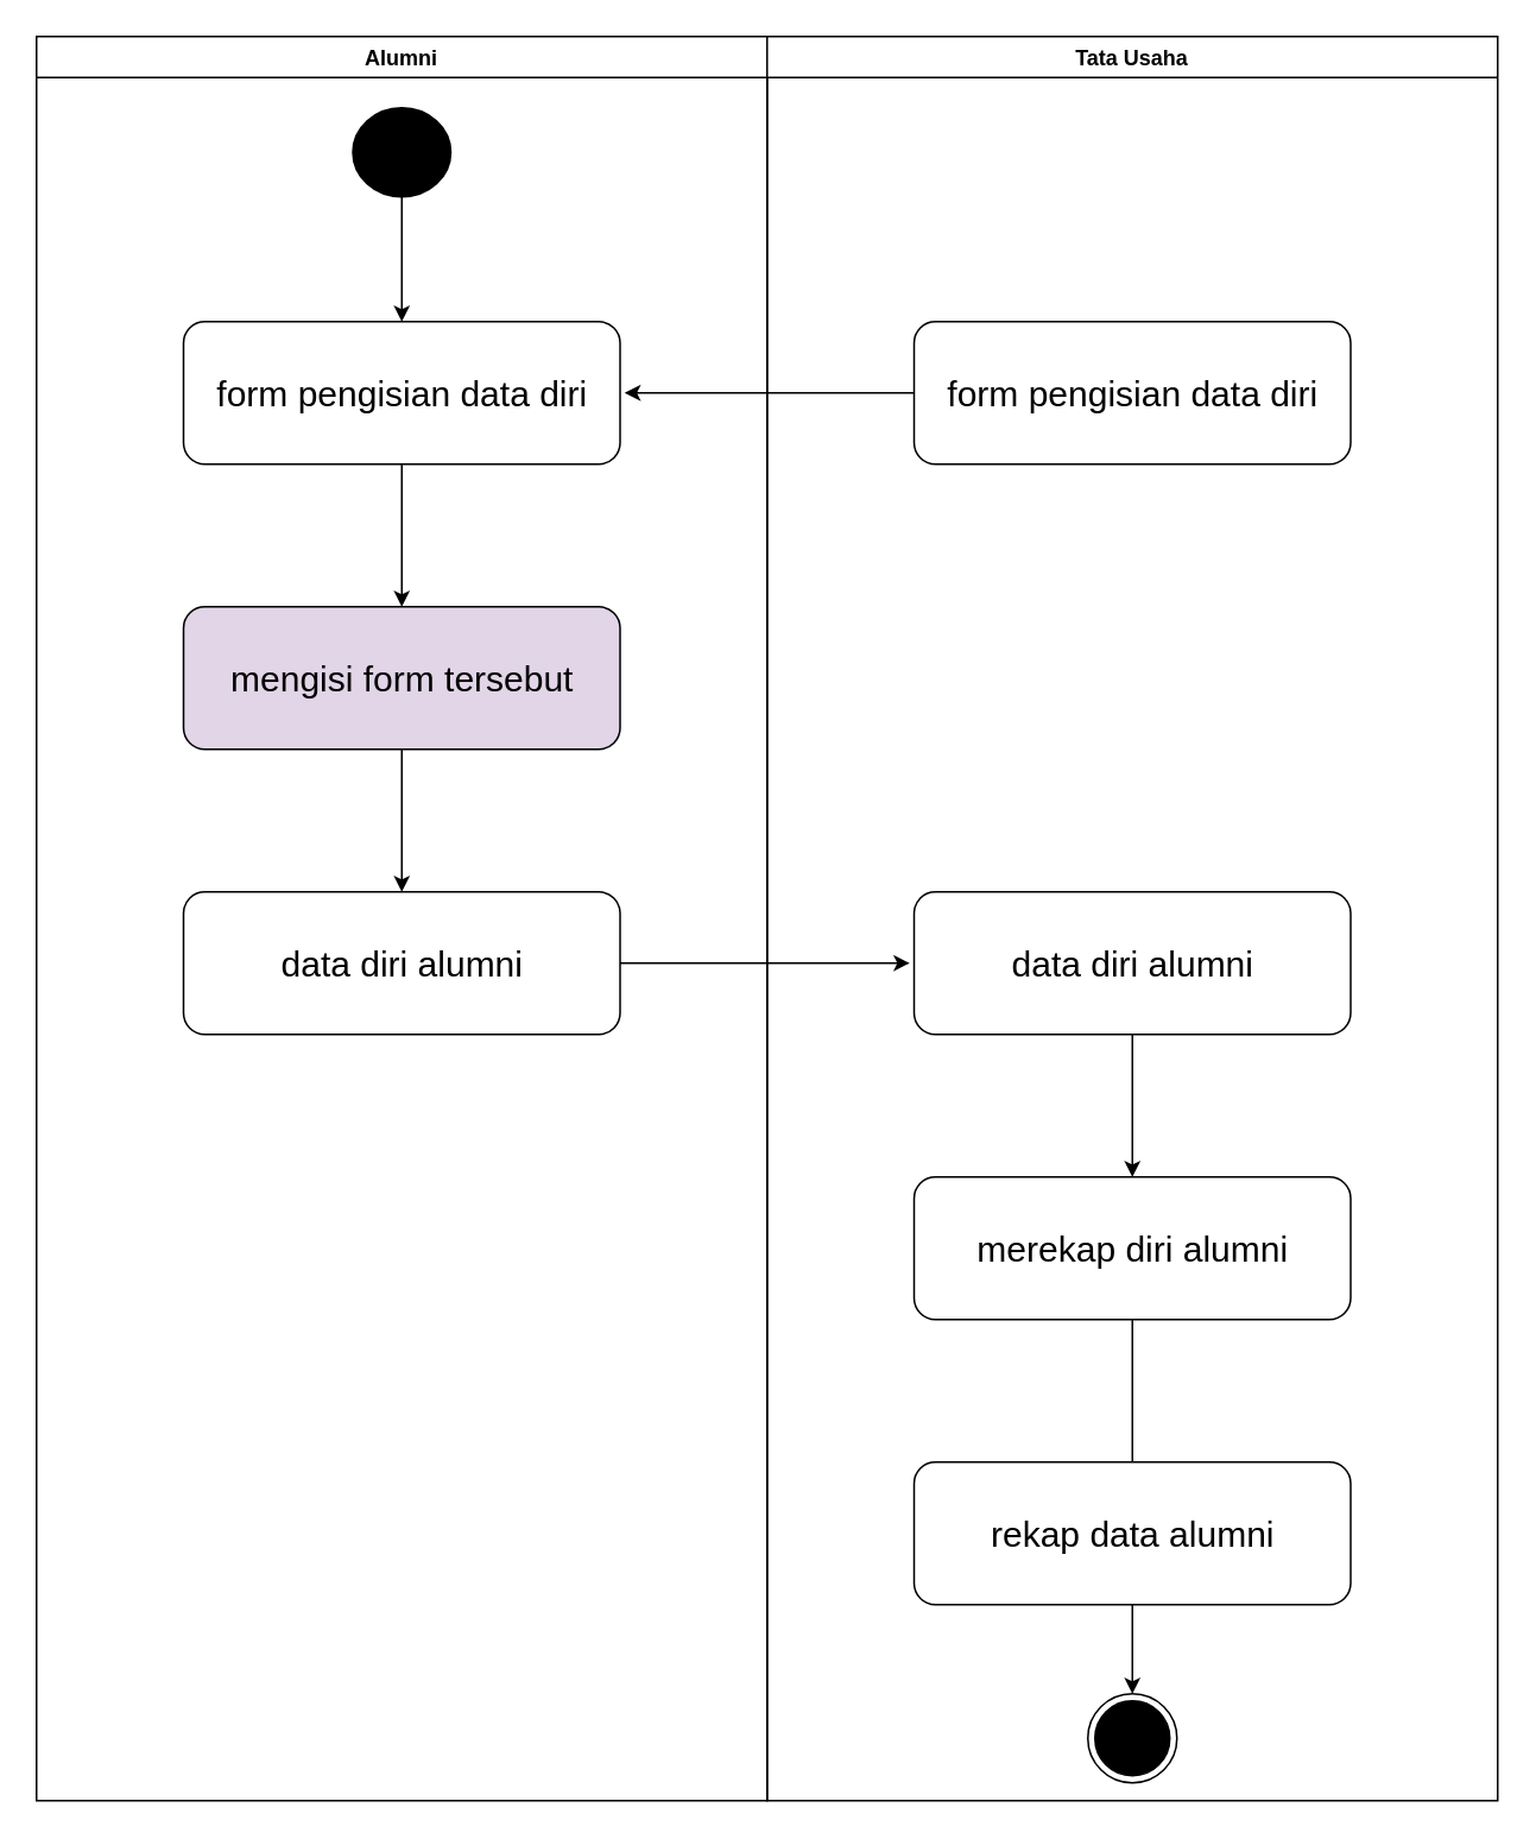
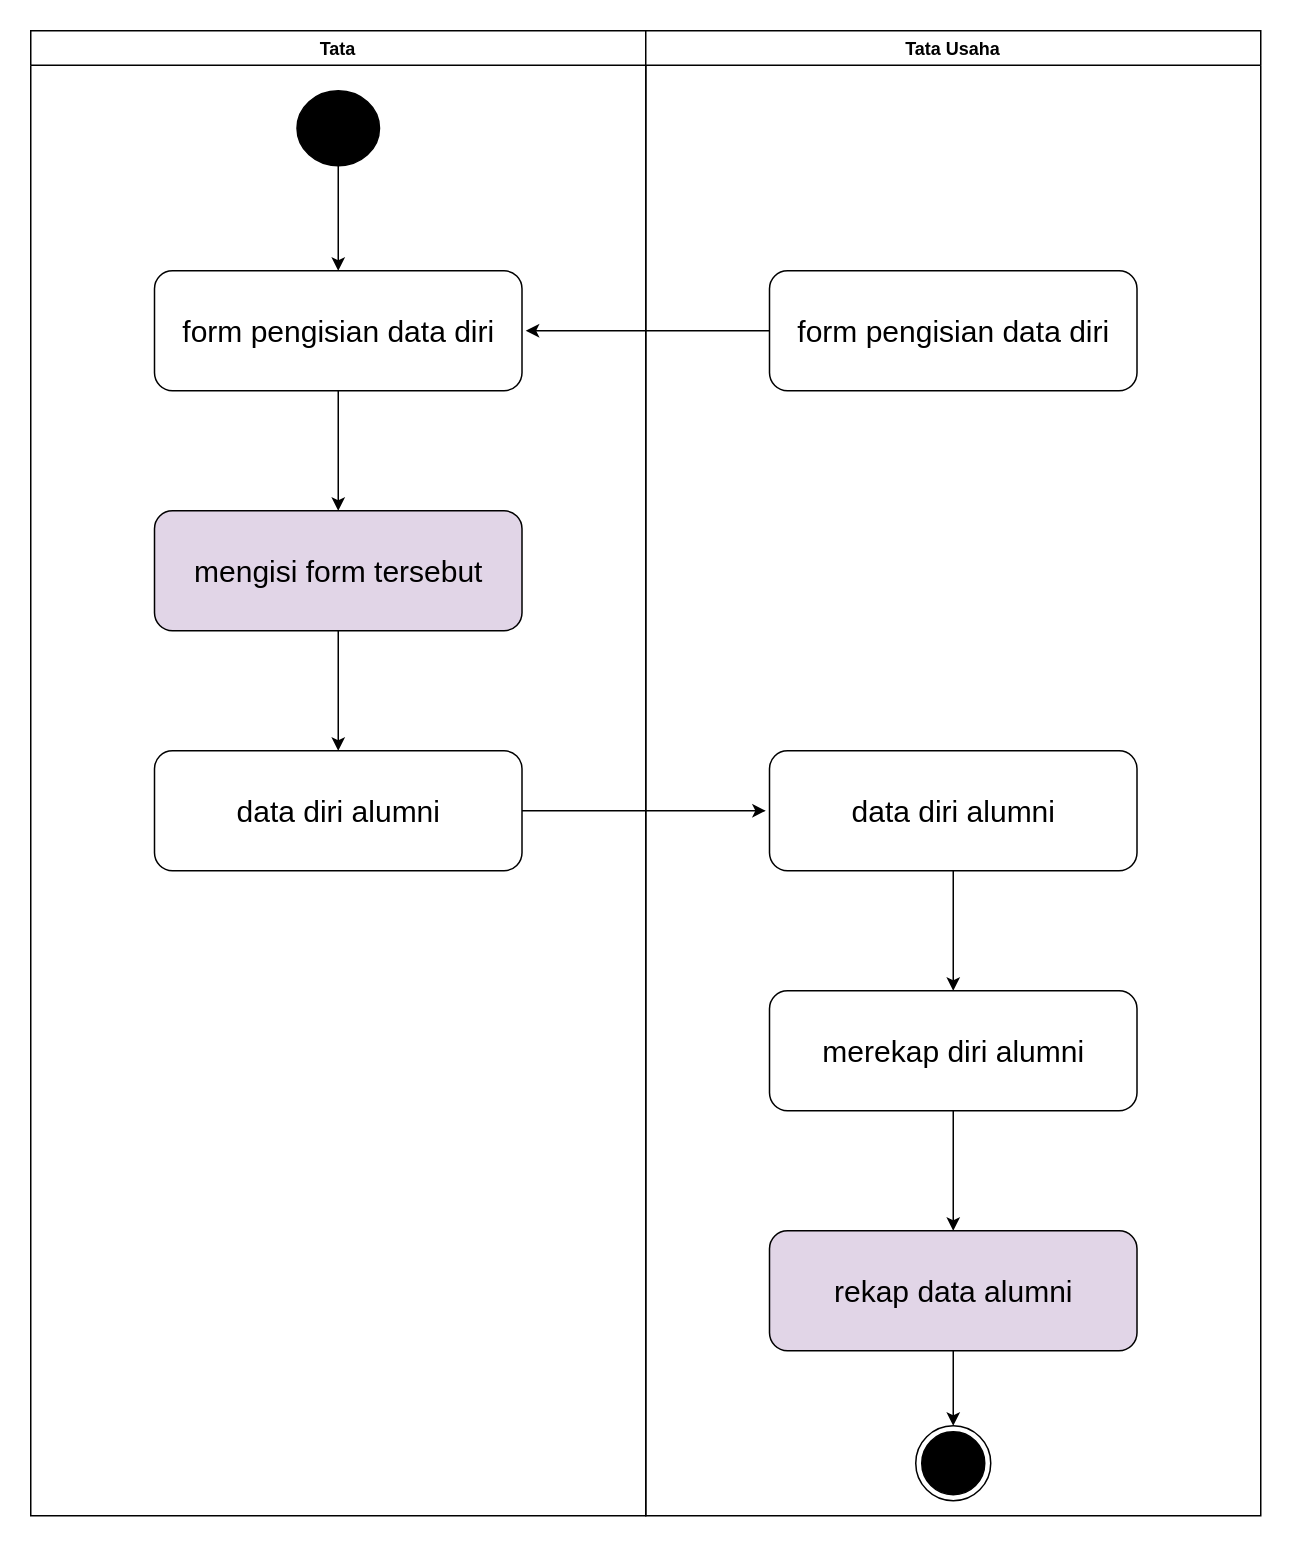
  <mxCell id="0" />
  <mxCell id="1" parent="0" />
- <mxCell id="2" value="Alumni" style="swimlane;" vertex="1" parent="1"><mxGeometry x="20" y="20" width="410" height="990" as="geometry" /></mxCell>
+ <mxCell id="2" value="Tata" style="swimlane;" vertex="1" parent="1"><mxGeometry x="20" y="20" width="410" height="990" as="geometry" /></mxCell>
  <mxCell id="3" value="" style="edgeStyle=orthogonalEdgeStyle;rounded=0;orthogonalLoop=1;jettySize=auto;html=1;fontSize=20;" edge="1" parent="2" source="4" target="6"><mxGeometry relative="1" as="geometry" /></mxCell>
  <mxCell id="4" value="" style="ellipse;whiteSpace=wrap;html=1;fillColor=#000000;" vertex="1" parent="2"><mxGeometry x="177.5" y="40" width="55" height="50" as="geometry" /></mxCell>
  <mxCell id="5" value="" style="edgeStyle=orthogonalEdgeStyle;rounded=0;orthogonalLoop=1;jettySize=auto;html=1;fontSize=20;" edge="1" parent="2" source="6" target="8"><mxGeometry relative="1" as="geometry" /></mxCell>
  <mxCell id="6" value="&lt;font style=&quot;font-size: 20px;&quot;&gt;form pengisian data diri&lt;/font&gt;" style="rounded=1;whiteSpace=wrap;html=1;fillColor=#FFFFFF;" vertex="1" parent="2"><mxGeometry x="82.5" y="160" width="245" height="80" as="geometry" /></mxCell>
  <mxCell id="7" value="" style="edgeStyle=orthogonalEdgeStyle;rounded=0;orthogonalLoop=1;jettySize=auto;html=1;fontSize=20;" edge="1" parent="2" source="8" target="10"><mxGeometry relative="1" as="geometry" /></mxCell>
  <mxCell id="8" value="&lt;font style=&quot;font-size: 20px;&quot;&gt;mengisi form tersebut&lt;/font&gt;" style="rounded=1;whiteSpace=wrap;html=1;fillColor=#e1d5e7;" vertex="1" parent="2"><mxGeometry x="82.5" y="320" width="245" height="80" as="geometry" /></mxCell>
  <mxCell id="9" value="" style="edgeStyle=orthogonalEdgeStyle;rounded=0;orthogonalLoop=1;jettySize=auto;html=1;fontSize=20;" edge="1" parent="2" source="10"><mxGeometry relative="1" as="geometry"><mxPoint x="490.0" y="520" as="targetPoint" /></mxGeometry></mxCell>
  <mxCell id="10" value="&lt;font style=&quot;font-size: 20px;&quot;&gt;data diri alumni&lt;/font&gt;" style="rounded=1;whiteSpace=wrap;html=1;fillColor=#FFFFFF;" vertex="1" parent="2"><mxGeometry x="82.5" y="480" width="245" height="80" as="geometry" /></mxCell>
  <mxCell id="11" value="Tata Usaha" style="swimlane;startSize=23;" vertex="1" parent="1"><mxGeometry x="430" y="20" width="410" height="990" as="geometry" /></mxCell>
  <mxCell id="12" value="" style="edgeStyle=orthogonalEdgeStyle;rounded=0;orthogonalLoop=1;jettySize=auto;html=1;fontSize=20;" edge="1" parent="11" source="13"><mxGeometry relative="1" as="geometry"><mxPoint x="-80.0" y="200" as="targetPoint" /></mxGeometry></mxCell>
  <mxCell id="13" value="&lt;font style=&quot;font-size: 20px;&quot;&gt;form pengisian data diri&lt;/font&gt;" style="rounded=1;whiteSpace=wrap;html=1;fillColor=#FFFFFF;" vertex="1" parent="11"><mxGeometry x="82.5" y="160" width="245" height="80" as="geometry" /></mxCell>
  <mxCell id="14" value="" style="edgeStyle=orthogonalEdgeStyle;rounded=0;orthogonalLoop=1;jettySize=auto;html=1;fontSize=20;" edge="1" parent="11" source="15" target="17"><mxGeometry relative="1" as="geometry" /></mxCell>
  <mxCell id="15" value="&lt;font style=&quot;font-size: 20px;&quot;&gt;data diri alumni&lt;/font&gt;" style="rounded=1;whiteSpace=wrap;html=1;fillColor=#FFFFFF;" vertex="1" parent="11"><mxGeometry x="82.5" y="480" width="245" height="80" as="geometry" /></mxCell>
- <mxCell id="16" value="" style="edgeStyle=orthogonalEdgeStyle;rounded=0;orthogonalLoop=1;jettySize=auto;html=1;fontSize=20;endArrow=none;" edge="1" parent="11" source="17" target="19"><mxGeometry relative="1" as="geometry" /></mxCell>
+ <mxCell id="16" value="" style="edgeStyle=orthogonalEdgeStyle;rounded=0;orthogonalLoop=1;jettySize=auto;html=1;fontSize=20;" edge="1" parent="11" source="17" target="19"><mxGeometry relative="1" as="geometry" /></mxCell>
  <mxCell id="17" value="&lt;span style=&quot;font-size: 20px;&quot;&gt;merekap diri alumni&lt;/span&gt;" style="rounded=1;whiteSpace=wrap;html=1;fillColor=#FFFFFF;" vertex="1" parent="11"><mxGeometry x="82.5" y="640" width="245" height="80" as="geometry" /></mxCell>
  <mxCell id="18" value="" style="edgeStyle=orthogonalEdgeStyle;rounded=0;orthogonalLoop=1;jettySize=auto;html=1;fontSize=20;" edge="1" parent="11" source="19" target="20"><mxGeometry relative="1" as="geometry" /></mxCell>
- <mxCell id="19" value="&lt;font style=&quot;font-size: 20px;&quot;&gt;rekap data alumni&lt;/font&gt;" style="rounded=1;whiteSpace=wrap;html=1;fillColor=#FFFFFF;" vertex="1" parent="11"><mxGeometry x="82.5" y="800" width="245" height="80" as="geometry" /></mxCell>
+ <mxCell id="19" value="&lt;font style=&quot;font-size: 20px;&quot;&gt;rekap data alumni&lt;/font&gt;" style="rounded=1;whiteSpace=wrap;html=1;fillColor=#e1d5e7;" vertex="1" parent="11"><mxGeometry x="82.5" y="800" width="245" height="80" as="geometry" /></mxCell>
  <mxCell id="20" value="" style="ellipse;html=1;shape=endState;fillColor=#000000;strokeColor=#000000;fontSize=20;" vertex="1" parent="11"><mxGeometry x="180" y="930" width="50" height="50" as="geometry" /></mxCell>
